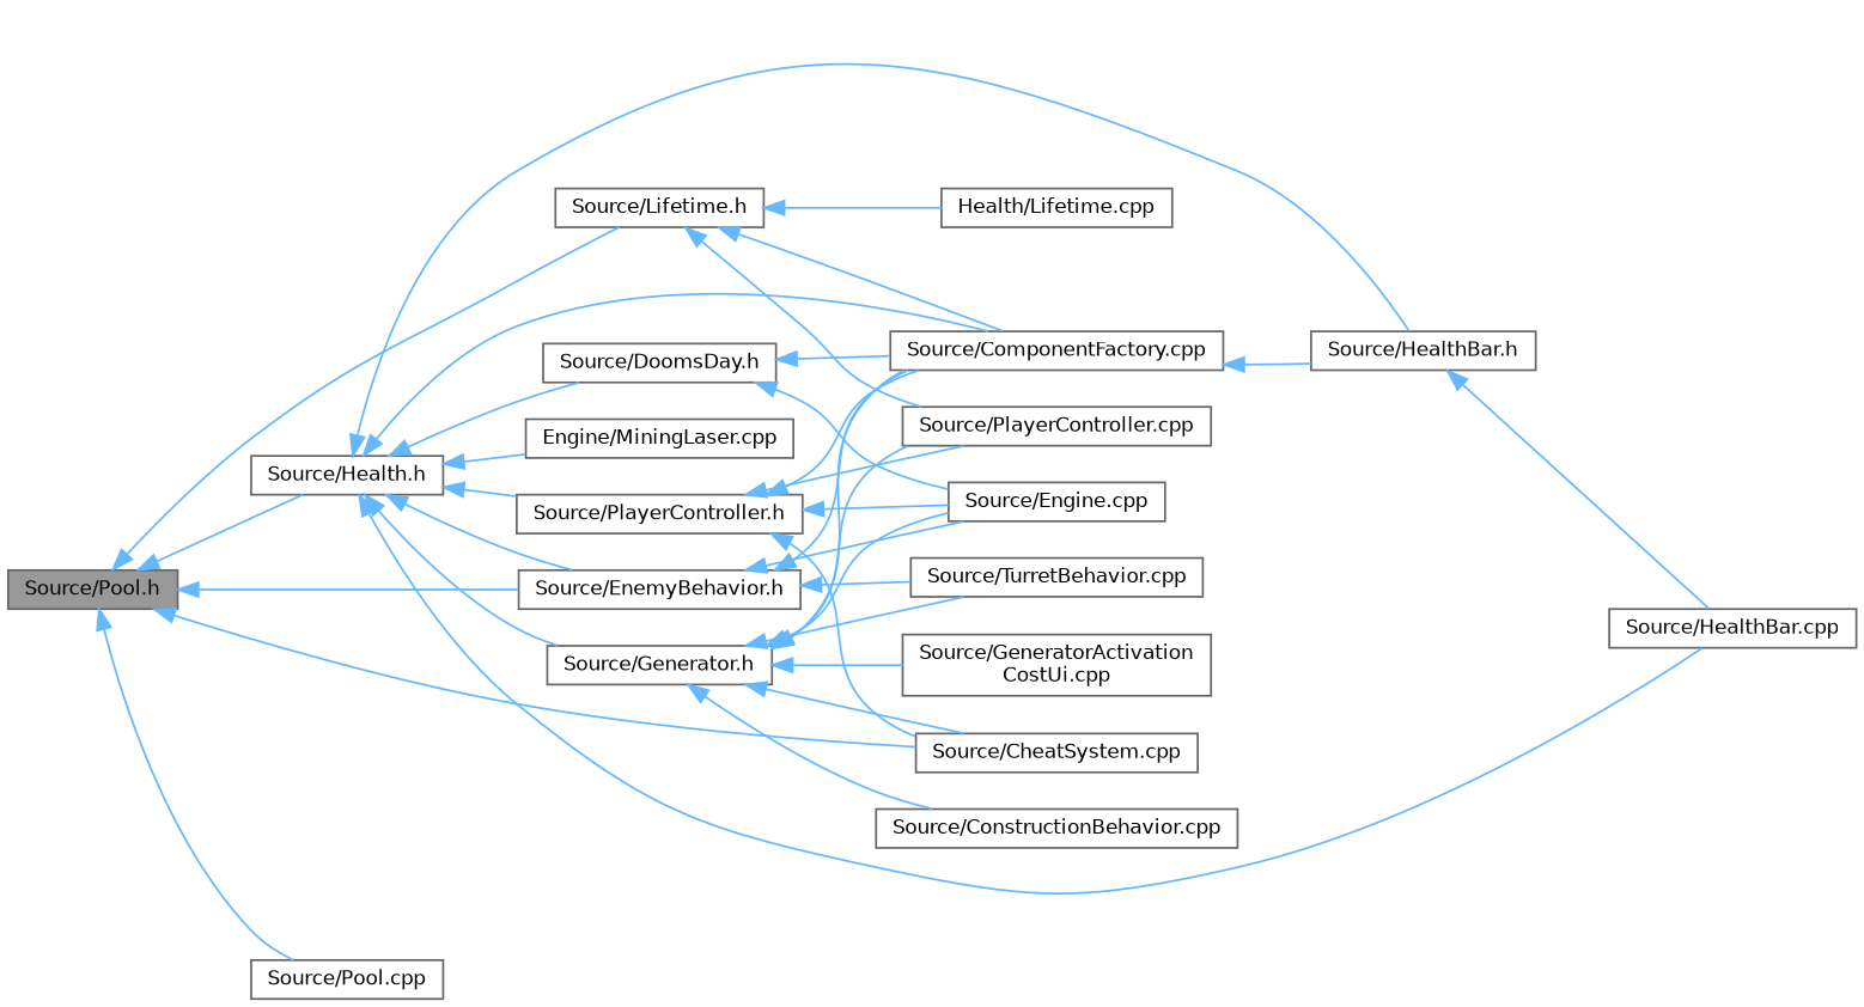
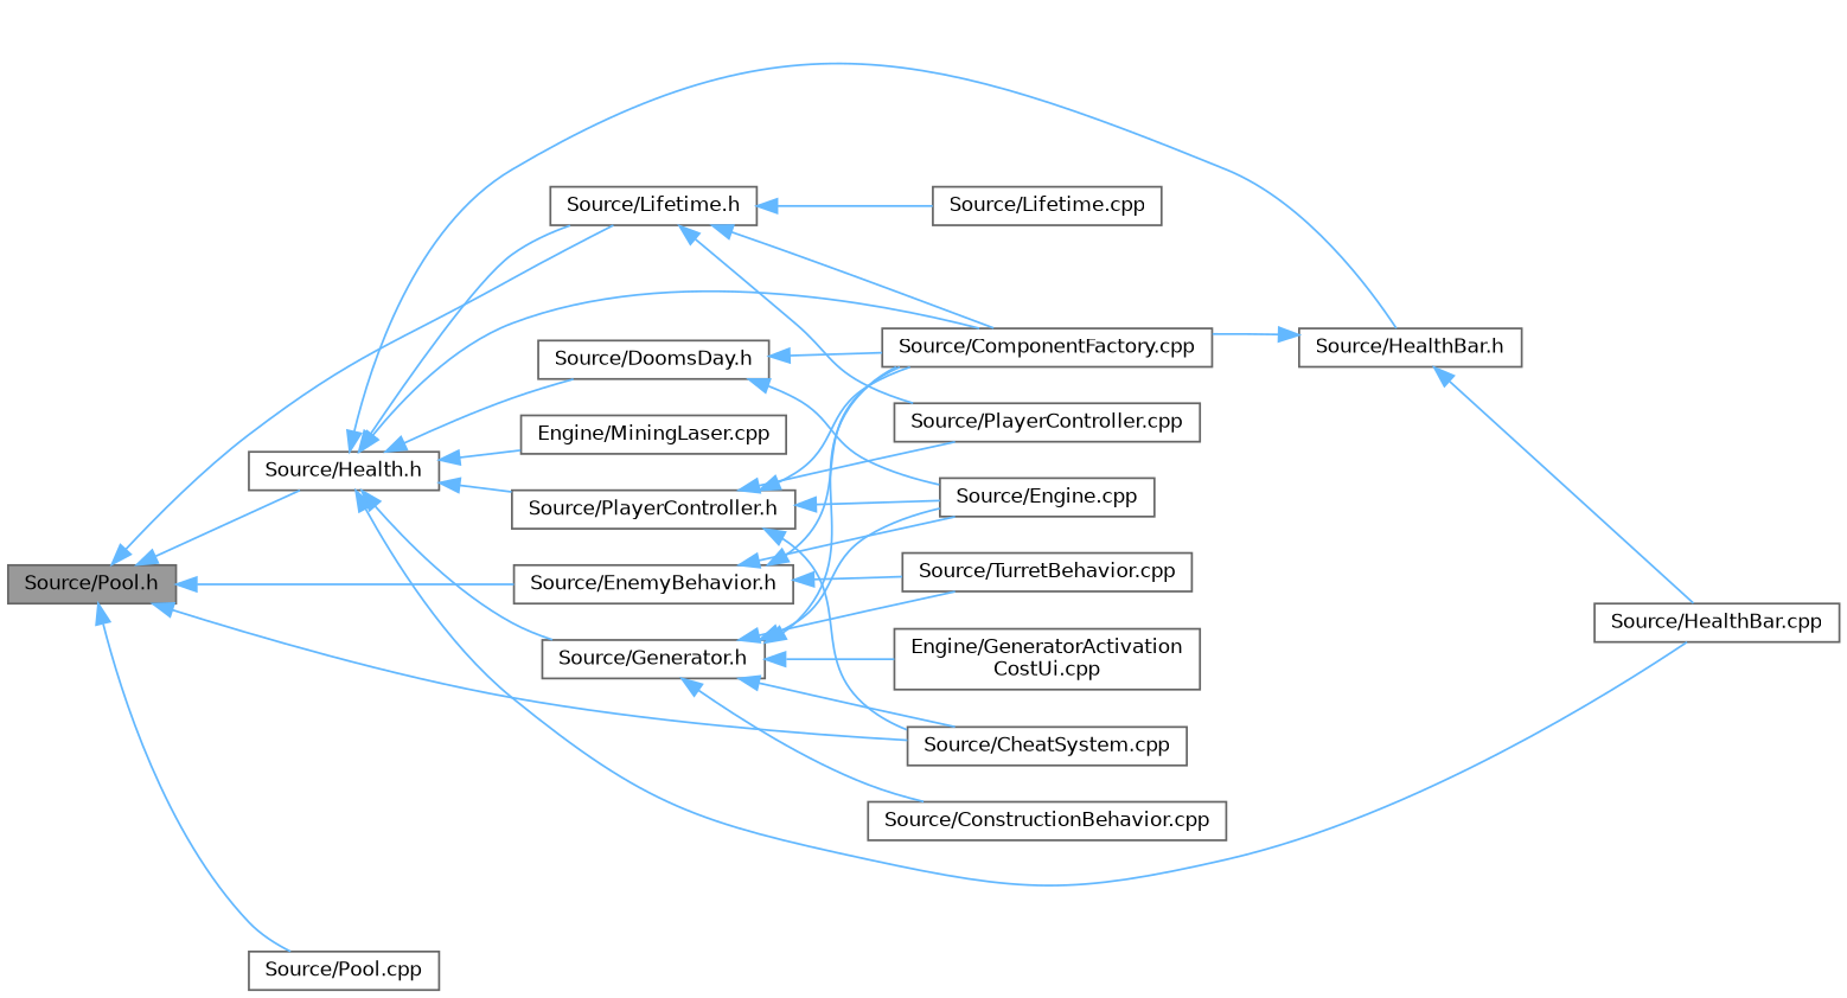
  digraph {
    rankdir=LR
    node [color=grey40 fillcolor=white fontname=Helvetica fontsize=10 shape=box style=filled]
    edge [color=steelblue1 dir=back fontname=Helvetica fontsize=10 labelfontname=Helvetica labelfontsize=10 style=solid]
    n1 [color=gray40 fillcolor=grey60 fontcolor=black height=0.2 label="Source/Pool.h" width=0.4]
    n2 [height=0.2 label="Source/CheatSystem.cpp" width=0.4]
    n3 [height=0.2 label="Source/EnemyBehavior.h" width=0.4]
    n4 [height=0.2 label="Source/Health.h" width=0.4]
    n5 [height=0.2 label="Source/Lifetime.h" width=0.4]
    n6 [height=0.2 label="Source/Pool.cpp" width=0.4]
    n7 [height=0.2 label="Source/ComponentFactory.cpp" width=0.4]
    n8 [height=0.2 label="Source/Engine.cpp" width=0.4]
    n9 [height=0.2 label="Source/TurretBehavior.cpp" width=0.4]
    n10 [height=0.2 label="Source/DoomsDay.h" width=0.4]
    n11 [height=0.2 label="Source/Generator.h" width=0.4]
    n12 [height=0.2 label="Source/HealthBar.cpp" width=0.4]
    n13 [height=0.2 label="Source/HealthBar.h" width=0.4]
    n14 [height=0.2 label="Engine/MiningLaser.cpp" width=0.4]
    n15 [height=0.2 label="Source/PlayerController.h" width=0.4]
    n16 [height=0.2 label="Source/PlayerController.cpp" width=0.4]
-   n17 [height=0.2 label="Health/Lifetime.cpp" width=0.4]
+   n17 [height=0.2 label="Source/Lifetime.cpp" width=0.4]
    n18 [height=0.2 label="Source/ConstructionBehavior.cpp" width=0.4]
-   n19 [height=0.2 label="Source/GeneratorActivation\lCostUi.cpp" width=0.4]
+   n19 [height=0.2 label="Engine/GeneratorActivation\lCostUi.cpp" width=0.4]
    n1 -> n2
    n1 -> n3
    n1 -> n4
    n1 -> n5
    n1 -> n6
    n3 -> n7
    n3 -> n8
    n3 -> n9
-   n4 -> n3
+   n4 -> n5
    n4 -> n7
    n4 -> n10
    n4 -> n11
    n4 -> n12
    n4 -> n13
    n4 -> n14
    n4 -> n15
    n5 -> n7
    n5 -> n16
    n5 -> n17
    n10 -> n7
    n10 -> n8
    n11 -> n2
    n11 -> n7
    n11 -> n8
    n11 -> n9
-   n11 -> n16
    n11 -> n18
    n11 -> n19
-   n7 -> n13
+   n13 -> n7
    n13 -> n12
    n15 -> n2
    n15 -> n7
    n15 -> n8
    n15 -> n16
  }
